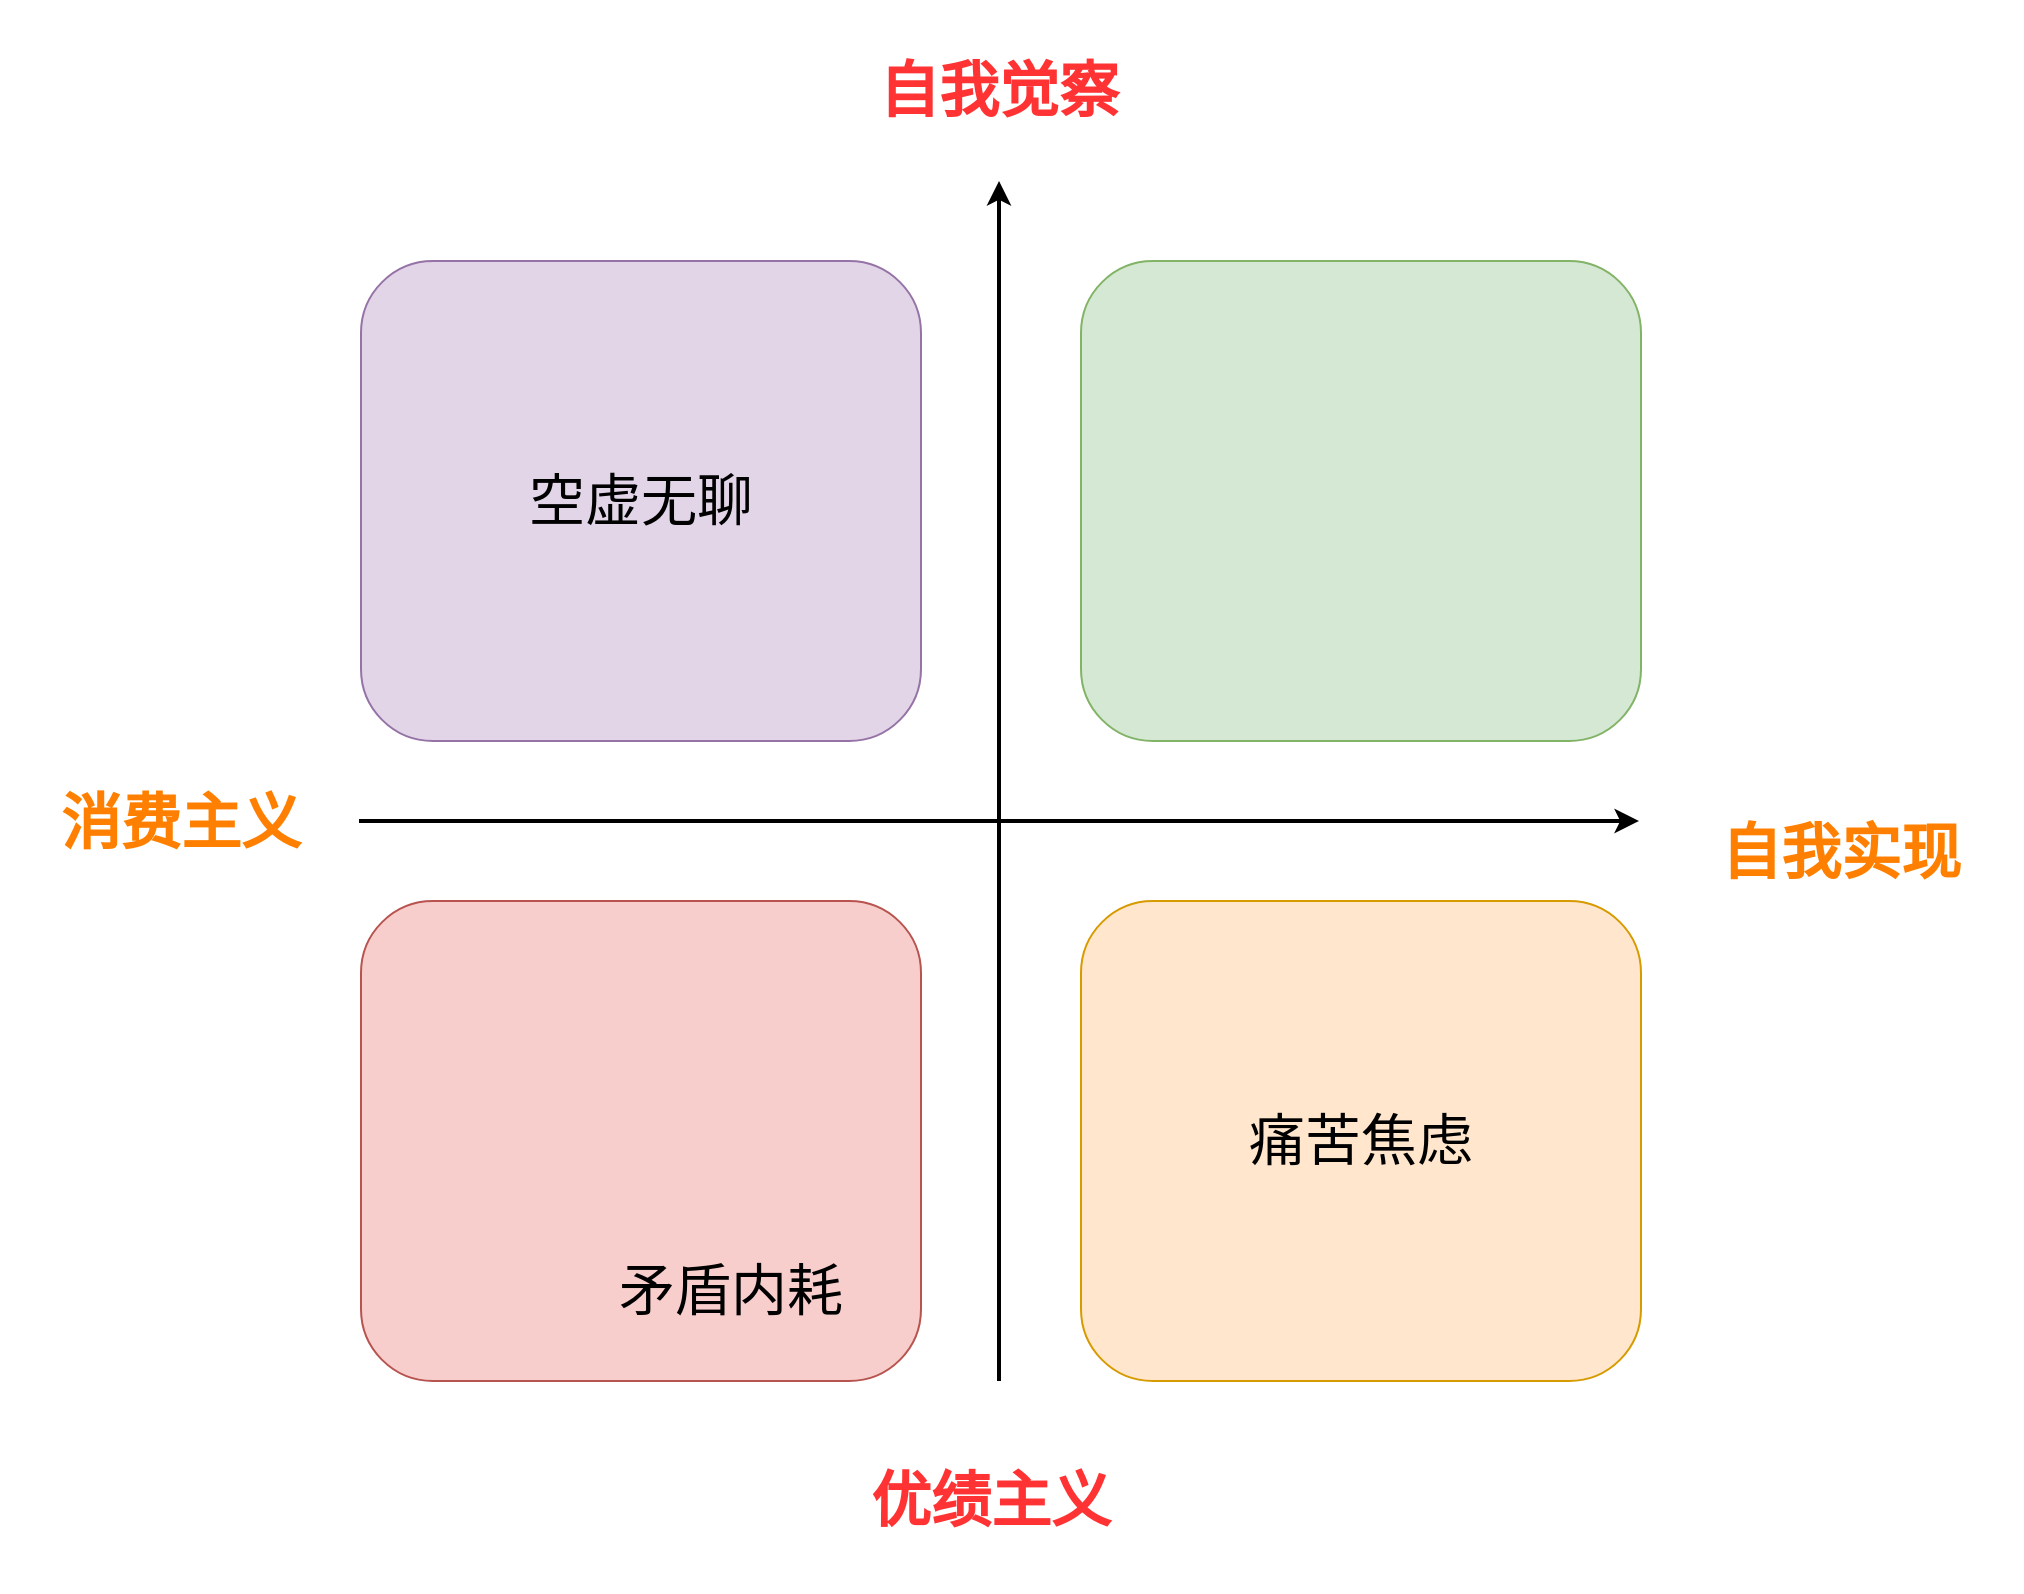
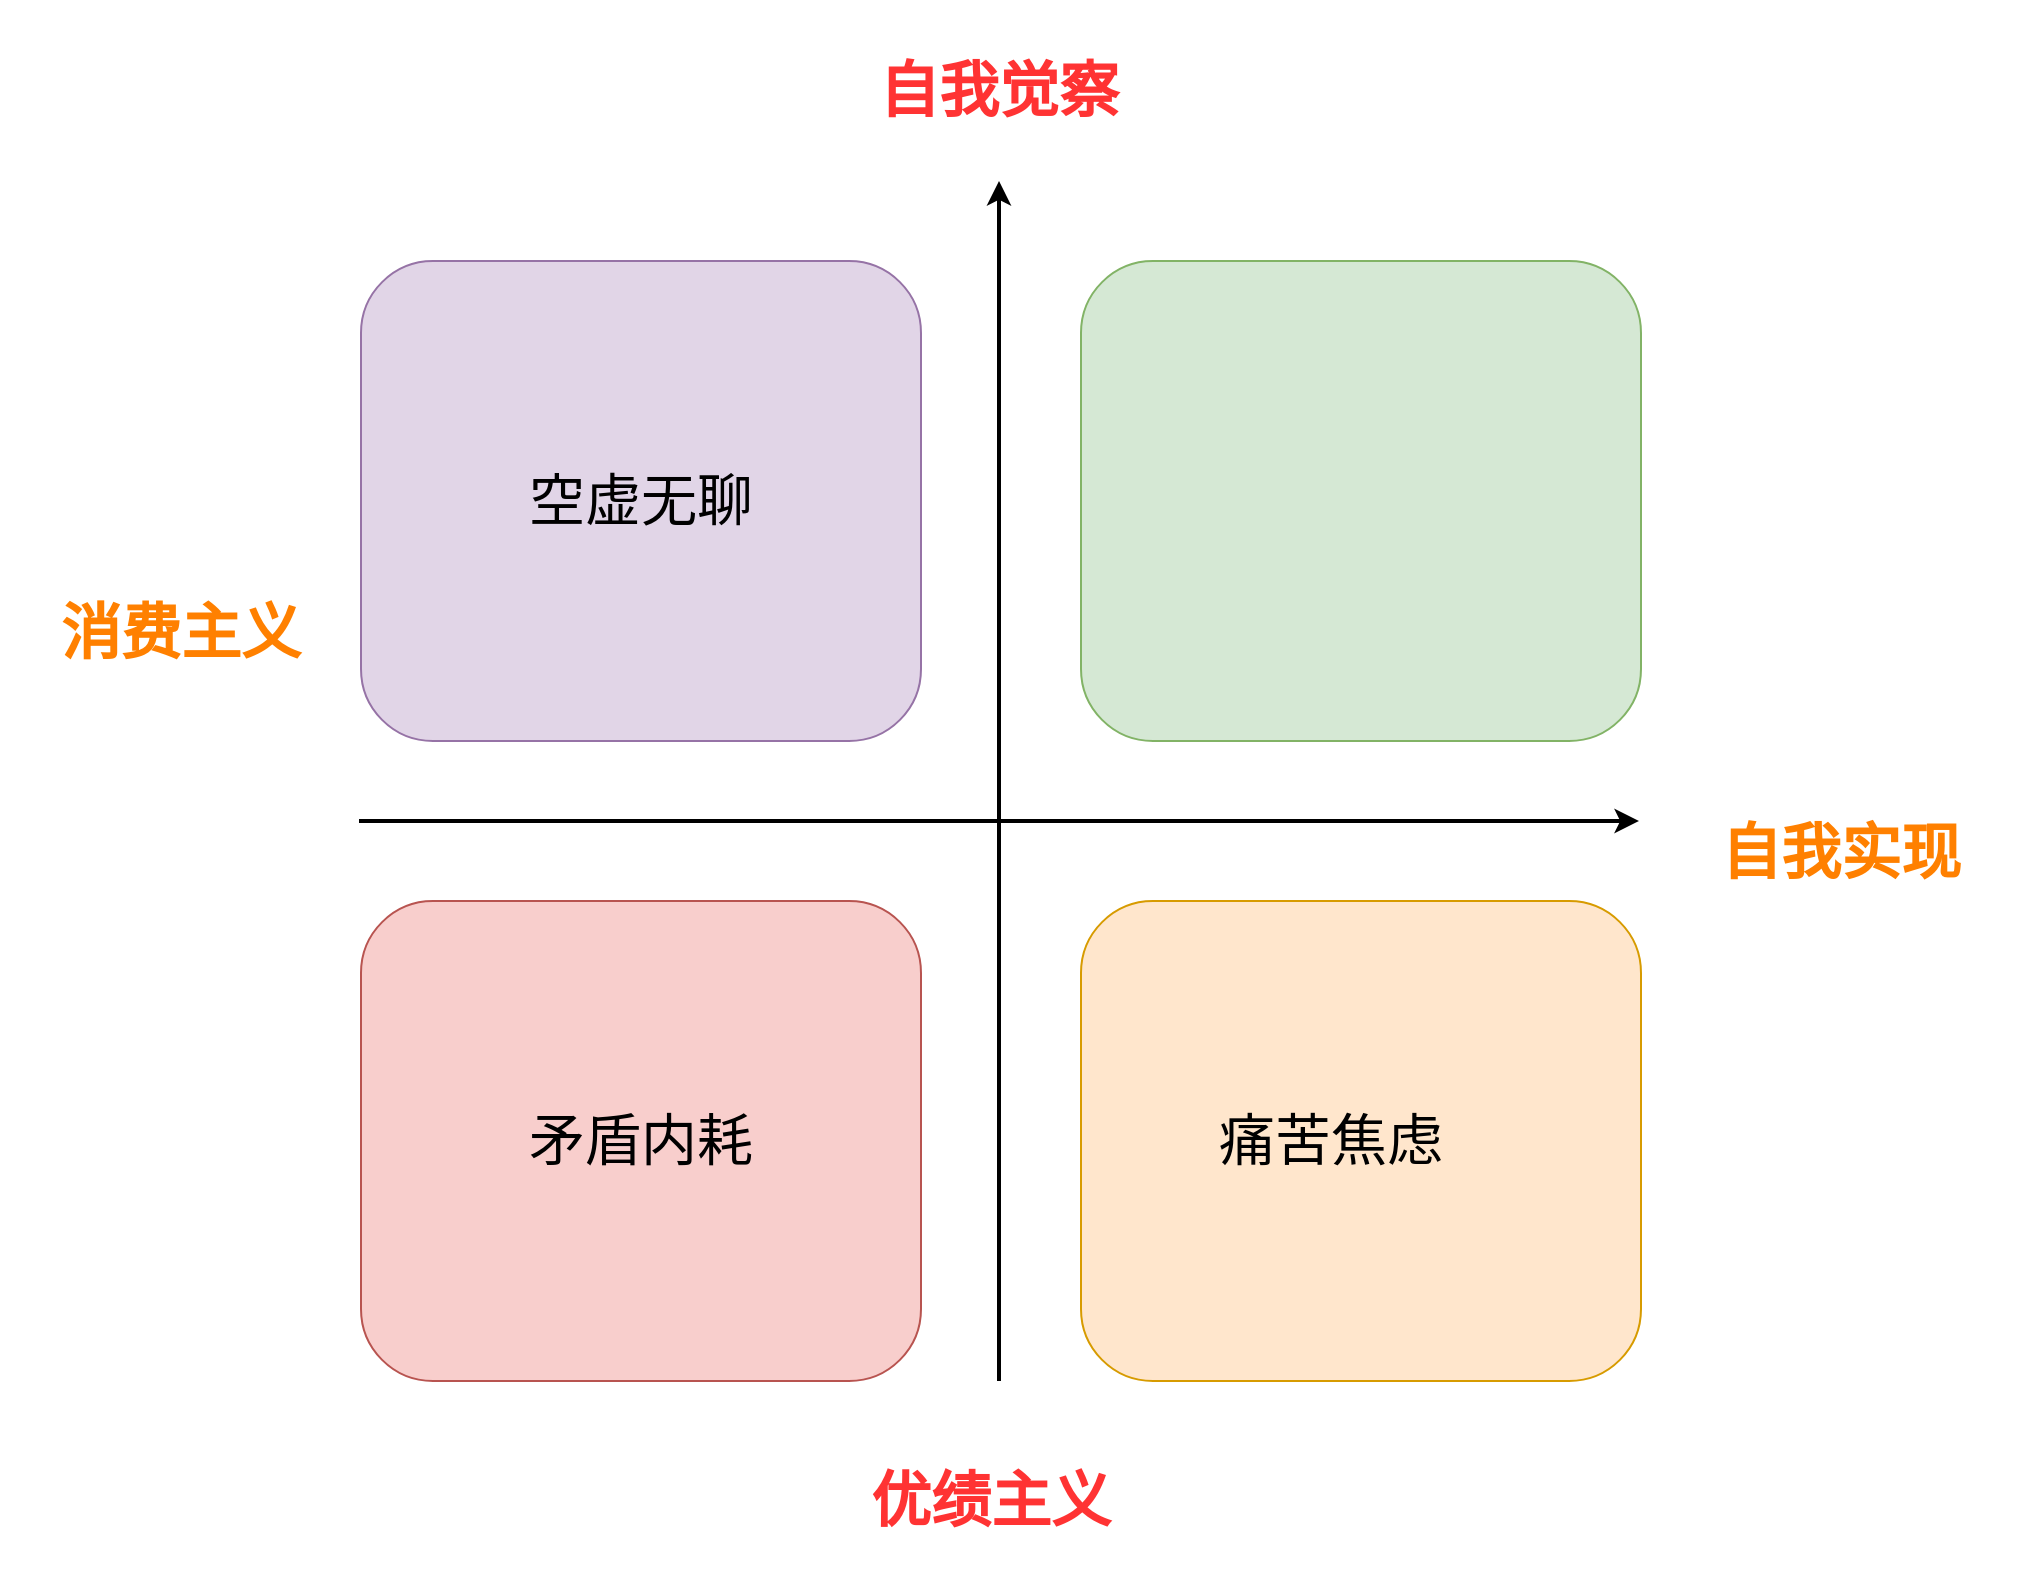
  <mxCell id="0" />
  <mxCell id="1" parent="0" />
  <mxCell id="2" value="" style="rounded=1;whiteSpace=wrap;html=1;fillColor=#d5e8d4;strokeColor=#82b366;flipV=0;flipH=0;" vertex="1" parent="1"><mxGeometry x="540" y="130" width="280" height="240" as="geometry" /></mxCell>
  <mxCell id="3" value="" style="rounded=1;whiteSpace=wrap;html=1;fillColor=#ffe6cc;strokeColor=#d79b00;flipV=1;flipH=0;" vertex="1" parent="1"><mxGeometry x="540" y="450" width="280" height="240" as="geometry" /></mxCell>
  <mxCell id="4" value="" style="rounded=1;whiteSpace=wrap;html=1;fillColor=#e1d5e7;strokeColor=#9673a6;flipV=0;flipH=0;" vertex="1" parent="1"><mxGeometry x="180" y="130" width="280" height="240" as="geometry" /></mxCell>
  <mxCell id="5" value="" style="rounded=1;whiteSpace=wrap;html=1;fillColor=#f8cecc;strokeColor=#b85450;flipV=1;flipH=0;" vertex="1" parent="1"><mxGeometry x="180" y="450" width="280" height="240" as="geometry" /></mxCell>
  <mxCell id="6" value="" style="endArrow=classic;html=1;rounded=0;strokeWidth=2;" edge="1" parent="1"><mxGeometry width="50" height="50" relative="1" as="geometry"><mxPoint x="179" y="410" as="sourcePoint" /><mxPoint x="819" y="410" as="targetPoint" /></mxGeometry></mxCell>
  <mxCell id="7" value="" style="endArrow=classic;html=1;rounded=0;strokeWidth=2;" edge="1" parent="1"><mxGeometry width="50" height="50" relative="1" as="geometry"><mxPoint x="499" y="690" as="sourcePoint" /><mxPoint x="499" y="90" as="targetPoint" /></mxGeometry></mxCell>
  <mxCell id="8" value="优绩主义" style="text;html=1;align=center;verticalAlign=middle;resizable=0;points=[];autosize=1;strokeColor=none;fillColor=none;fontSize=30;fontColor=#FF3333;fontStyle=1" vertex="1" parent="1"><mxGeometry x="425" y="725" width="140" height="50" as="geometry" /></mxCell>
- <mxCell id="9" value="消费主义" style="text;html=1;align=center;verticalAlign=middle;resizable=0;points=[];autosize=1;strokeColor=none;fillColor=none;fontSize=30;fontStyle=1;fontColor=#FF8000;" vertex="1" parent="1"><mxGeometry x="20" y="386" width="140" height="50" as="geometry" /></mxCell>
- <mxCell id="10" value="矛盾内耗" style="text;html=1;align=center;verticalAlign=middle;resizable=0;points=[];autosize=1;strokeColor=none;fillColor=none;fontSize=28;flipV=1;flipH=0;" vertex="1" parent="1"><mxGeometry x="295" y="620" width="140" height="50" as="geometry" /></mxCell>
+ <mxCell id="9" value="消费主义" style="text;html=1;align=center;verticalAlign=middle;resizable=0;points=[];autosize=1;strokeColor=none;fillColor=none;fontSize=30;fontStyle=1;fontColor=#FF8000;" vertex="1" parent="1"><mxGeometry x="20" y="291" width="140" height="50" as="geometry" /></mxCell>
+ <mxCell id="10" value="矛盾内耗" style="text;html=1;align=center;verticalAlign=middle;resizable=0;points=[];autosize=1;strokeColor=none;fillColor=none;fontSize=28;flipV=1;flipH=0;" vertex="1" parent="1"><mxGeometry x="250" y="545" width="140" height="50" as="geometry" /></mxCell>
  <mxCell id="11" value="空虚无聊" style="text;html=1;align=center;verticalAlign=middle;resizable=0;points=[];autosize=1;strokeColor=none;fillColor=none;fontSize=28;flipV=0;flipH=0;" vertex="1" parent="1"><mxGeometry x="250" y="225" width="140" height="50" as="geometry" /></mxCell>
- <mxCell id="12" value="痛苦焦虑" style="text;html=1;align=center;verticalAlign=middle;resizable=0;points=[];autosize=1;strokeColor=none;fillColor=none;fontSize=28;flipV=1;flipH=0;" vertex="1" parent="1"><mxGeometry x="610" y="545" width="140" height="50" as="geometry" /></mxCell>
+ <mxCell id="12" value="痛苦焦虑" style="text;html=1;align=center;verticalAlign=middle;resizable=0;points=[];autosize=1;strokeColor=none;fillColor=none;fontSize=28;flipV=1;flipH=0;" vertex="1" parent="1"><mxGeometry x="595" y="545" width="140" height="50" as="geometry" /></mxCell>
  <mxCell id="13" value="自我实现" style="text;html=1;align=center;verticalAlign=middle;resizable=0;points=[];autosize=1;strokeColor=none;fillColor=none;fontSize=30;fontStyle=1;fontColor=#FF8000;" vertex="1" parent="1"><mxGeometry x="850" y="401" width="140" height="50" as="geometry" /></mxCell>
  <mxCell id="14" value="自我觉察" style="text;html=1;align=center;verticalAlign=middle;resizable=0;points=[];autosize=1;strokeColor=none;fillColor=none;fontSize=30;fontColor=#FF3333;fontStyle=1" vertex="1" parent="1"><mxGeometry x="429" y="20" width="140" height="50" as="geometry" /></mxCell>
